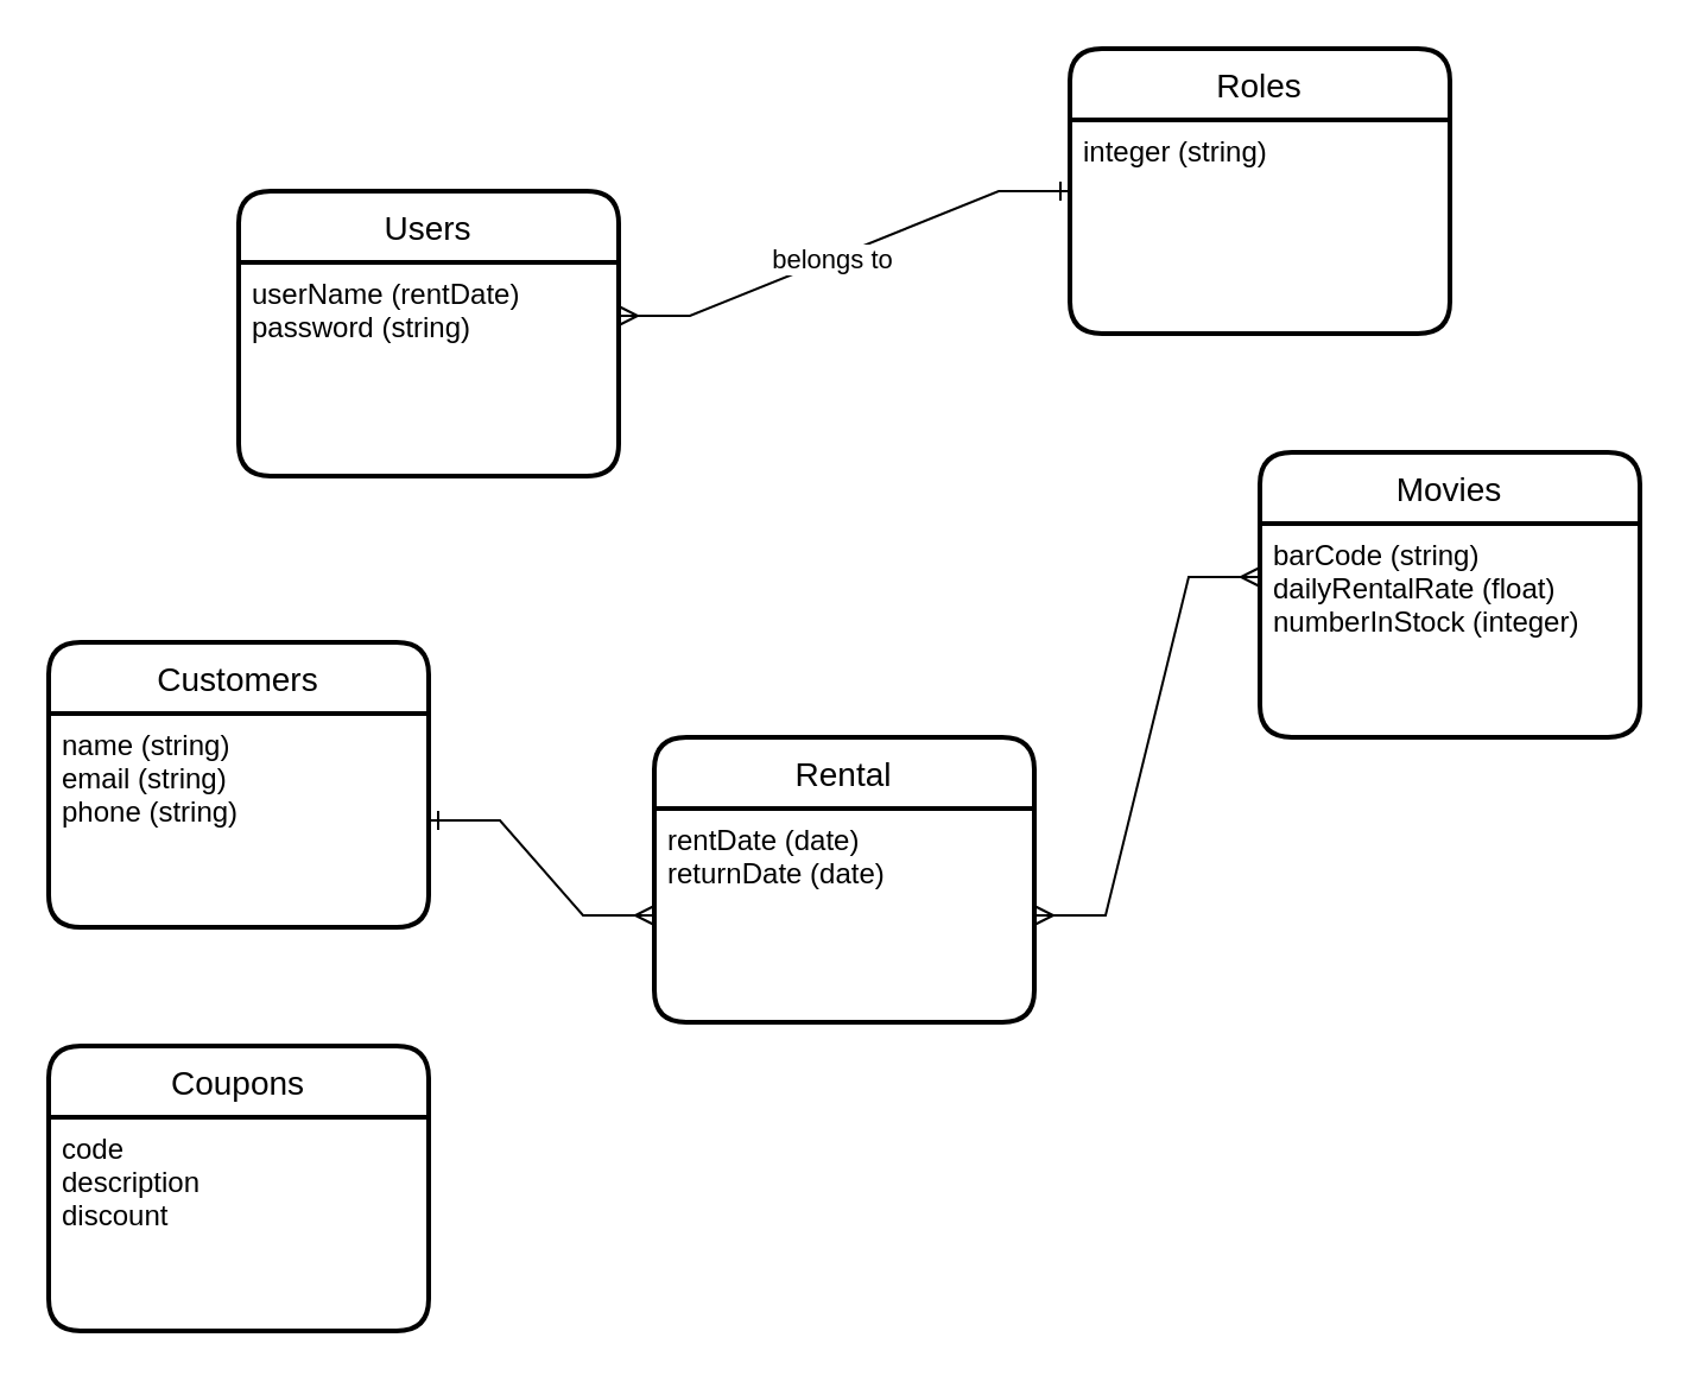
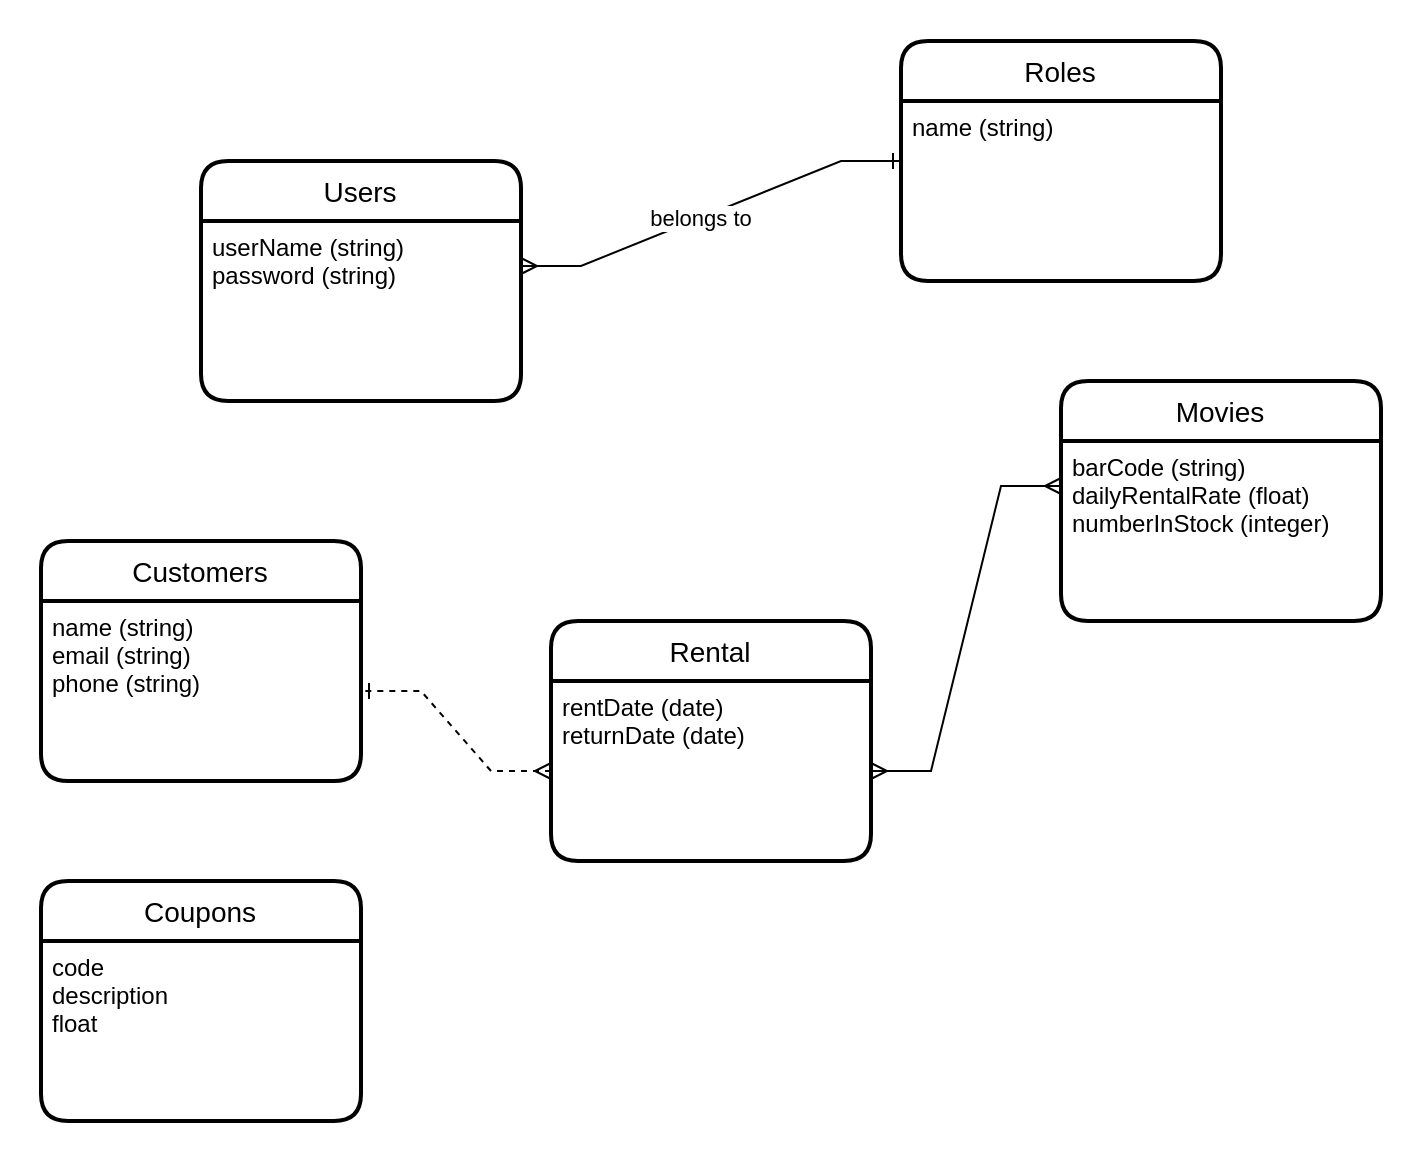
  <mxCell id="0" />
  <mxCell id="1" parent="0" />
  <mxCell id="2" value="Users" style="swimlane;childLayout=stackLayout;horizontal=1;startSize=30;horizontalStack=0;rounded=1;fontSize=14;fontStyle=0;strokeWidth=2;resizeParent=0;resizeLast=1;shadow=0;dashed=0;align=center;" vertex="1" parent="1"><mxGeometry x="100" y="80" width="160" height="120" as="geometry" /></mxCell>
- <mxCell id="3" value="userName (rentDate)&#10;password (string)" style="align=left;strokeColor=none;fillColor=none;spacingLeft=4;fontSize=12;verticalAlign=top;resizable=0;rotatable=0;part=1;" vertex="1" parent="2"><mxGeometry y="30" width="160" height="90" as="geometry" /></mxCell>
+ <mxCell id="3" value="userName (string)&#10;password (string)" style="align=left;strokeColor=none;fillColor=none;spacingLeft=4;fontSize=12;verticalAlign=top;resizable=0;rotatable=0;part=1;" vertex="1" parent="2"><mxGeometry y="30" width="160" height="90" as="geometry" /></mxCell>
  <mxCell id="4" value="Customers" style="swimlane;childLayout=stackLayout;horizontal=1;startSize=30;horizontalStack=0;rounded=1;fontSize=14;fontStyle=0;strokeWidth=2;resizeParent=0;resizeLast=1;shadow=0;dashed=0;align=center;" vertex="1" parent="1"><mxGeometry x="20" y="270" width="160" height="120" as="geometry" /></mxCell>
  <mxCell id="5" value="name (string)&#10;email (string)&#10;phone (string)" style="align=left;strokeColor=none;fillColor=none;spacingLeft=4;fontSize=12;verticalAlign=top;resizable=0;rotatable=0;part=1;" vertex="1" parent="4"><mxGeometry y="30" width="160" height="90" as="geometry" /></mxCell>
  <mxCell id="6" value="Movies" style="swimlane;childLayout=stackLayout;horizontal=1;startSize=30;horizontalStack=0;rounded=1;fontSize=14;fontStyle=0;strokeWidth=2;resizeParent=0;resizeLast=1;shadow=0;dashed=0;align=center;" vertex="1" parent="1"><mxGeometry x="530" y="190" width="160" height="120" as="geometry" /></mxCell>
  <mxCell id="7" value="barCode (string)&#10;dailyRentalRate (float)&#10;numberInStock (integer)&#10;" style="align=left;strokeColor=none;fillColor=none;spacingLeft=4;fontSize=12;verticalAlign=top;resizable=0;rotatable=0;part=1;" vertex="1" parent="6"><mxGeometry y="30" width="160" height="90" as="geometry" /></mxCell>
  <mxCell id="8" value="" style="edgeStyle=entityRelationEdgeStyle;fontSize=12;html=1;endArrow=ERone;startArrow=ERmany;rounded=0;entryX=0;entryY=0.5;entryDx=0;entryDy=0;endFill=0;exitX=1;exitY=0.25;exitDx=0;exitDy=0;" edge="1" parent="1" source="3" target="16"><mxGeometry width="100" height="100" relative="1" as="geometry"><mxPoint x="120" y="200" as="sourcePoint" /><mxPoint x="400" y="110" as="targetPoint" /></mxGeometry></mxCell>
  <mxCell id="9" value="belongs to" style="edgeLabel;html=1;align=center;verticalAlign=middle;resizable=0;points=[];" vertex="1" connectable="0" parent="8"><mxGeometry x="-0.055" y="1" relative="1" as="geometry"><mxPoint y="1" as="offset" /></mxGeometry></mxCell>
  <mxCell id="10" value="Rental" style="swimlane;childLayout=stackLayout;horizontal=1;startSize=30;horizontalStack=0;rounded=1;fontSize=14;fontStyle=0;strokeWidth=2;resizeParent=0;resizeLast=1;shadow=0;dashed=0;align=center;" vertex="1" parent="1"><mxGeometry x="275" y="310" width="160" height="120" as="geometry" /></mxCell>
  <mxCell id="11" value="rentDate (date)&#10;returnDate (date)" style="align=left;strokeColor=none;fillColor=none;spacingLeft=4;fontSize=12;verticalAlign=top;resizable=0;rotatable=0;part=1;" vertex="1" parent="10"><mxGeometry y="30" width="160" height="90" as="geometry" /></mxCell>
  <mxCell id="12" value="" style="edgeStyle=entityRelationEdgeStyle;fontSize=12;html=1;endArrow=ERmany;startArrow=ERmany;rounded=0;exitX=1;exitY=0.5;exitDx=0;exitDy=0;entryX=0;entryY=0.25;entryDx=0;entryDy=0;" edge="1" parent="1" source="11" target="7"><mxGeometry width="100" height="100" relative="1" as="geometry"><mxPoint x="380" y="410" as="sourcePoint" /><mxPoint x="480" y="310" as="targetPoint" /></mxGeometry></mxCell>
- <mxCell id="13" value="" style="edgeStyle=entityRelationEdgeStyle;fontSize=12;html=1;endArrow=ERone;startArrow=ERmany;rounded=0;entryX=1;entryY=0.5;entryDx=0;entryDy=0;exitX=0;exitY=0.5;exitDx=0;exitDy=0;endFill=0;" edge="1" parent="1" source="11" target="5"><mxGeometry width="100" height="100" relative="1" as="geometry"><mxPoint x="200" y="430" as="sourcePoint" /><mxPoint x="300" y="330" as="targetPoint" /></mxGeometry></mxCell>
+ <mxCell id="13" value="" style="edgeStyle=entityRelationEdgeStyle;fontSize=12;html=1;endArrow=ERone;startArrow=ERmany;rounded=0;entryX=1;entryY=0.5;entryDx=0;entryDy=0;exitX=0;exitY=0.5;exitDx=0;exitDy=0;endFill=0;dashed=1;" edge="1" parent="1" source="11" target="5"><mxGeometry width="100" height="100" relative="1" as="geometry"><mxPoint x="200" y="430" as="sourcePoint" /><mxPoint x="300" y="330" as="targetPoint" /></mxGeometry></mxCell>
  <mxCell id="14" value="Coupons" style="swimlane;childLayout=stackLayout;horizontal=1;startSize=30;horizontalStack=0;rounded=1;fontSize=14;fontStyle=0;strokeWidth=2;resizeParent=0;resizeLast=1;shadow=0;dashed=0;align=center;" vertex="1" parent="1"><mxGeometry x="20" y="440" width="160" height="120" as="geometry" /></mxCell>
- <mxCell id="15" value="code&#10;description&#10;discount" style="align=left;strokeColor=none;fillColor=none;spacingLeft=4;fontSize=12;verticalAlign=top;resizable=0;rotatable=0;part=1;" vertex="1" parent="14"><mxGeometry y="30" width="160" height="90" as="geometry" /></mxCell>
+ <mxCell id="15" value="code&#10;description&#10;float" style="align=left;strokeColor=none;fillColor=none;spacingLeft=4;fontSize=12;verticalAlign=top;resizable=0;rotatable=0;part=1;" vertex="1" parent="14"><mxGeometry y="30" width="160" height="90" as="geometry" /></mxCell>
  <mxCell id="16" value="Roles" style="swimlane;childLayout=stackLayout;horizontal=1;startSize=30;horizontalStack=0;rounded=1;fontSize=14;fontStyle=0;strokeWidth=2;resizeParent=0;resizeLast=1;shadow=0;dashed=0;align=center;" vertex="1" parent="1"><mxGeometry x="450" y="20" width="160" height="120" as="geometry" /></mxCell>
- <mxCell id="17" value="integer (string)" style="align=left;strokeColor=none;fillColor=none;spacingLeft=4;fontSize=12;verticalAlign=top;resizable=0;rotatable=0;part=1;" vertex="1" parent="16"><mxGeometry y="30" width="160" height="90" as="geometry" /></mxCell>
+ <mxCell id="17" value="name (string)" style="align=left;strokeColor=none;fillColor=none;spacingLeft=4;fontSize=12;verticalAlign=top;resizable=0;rotatable=0;part=1;" vertex="1" parent="16"><mxGeometry y="30" width="160" height="90" as="geometry" /></mxCell>
